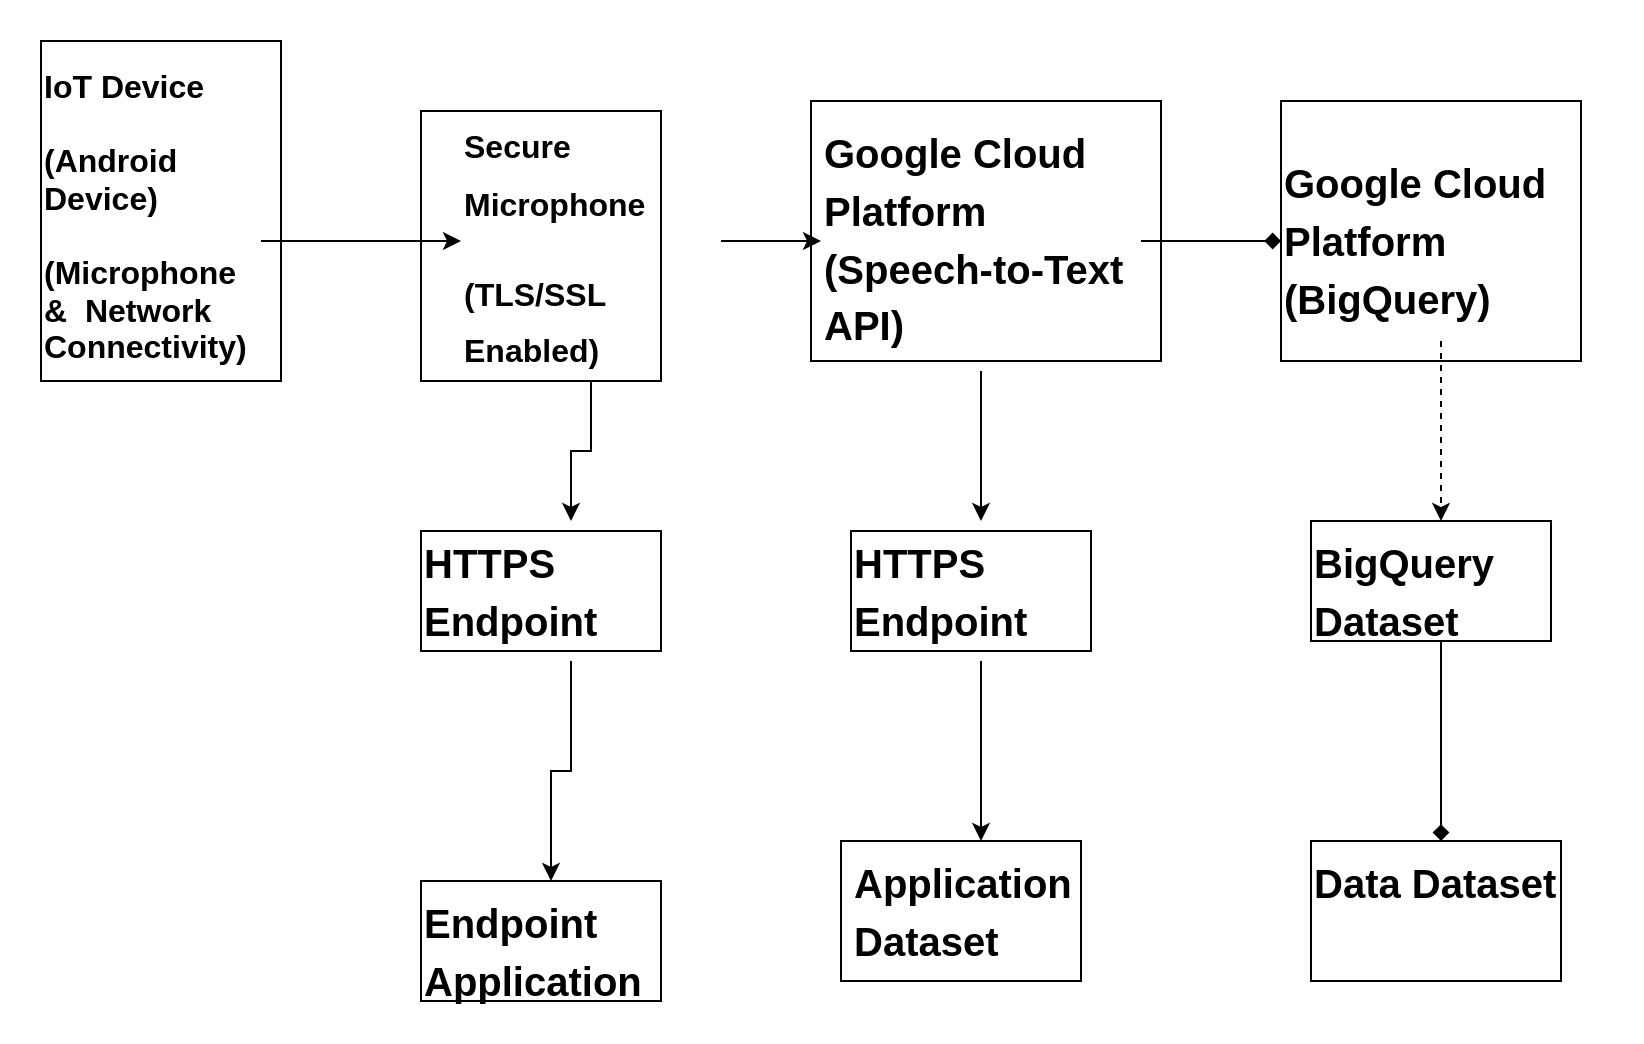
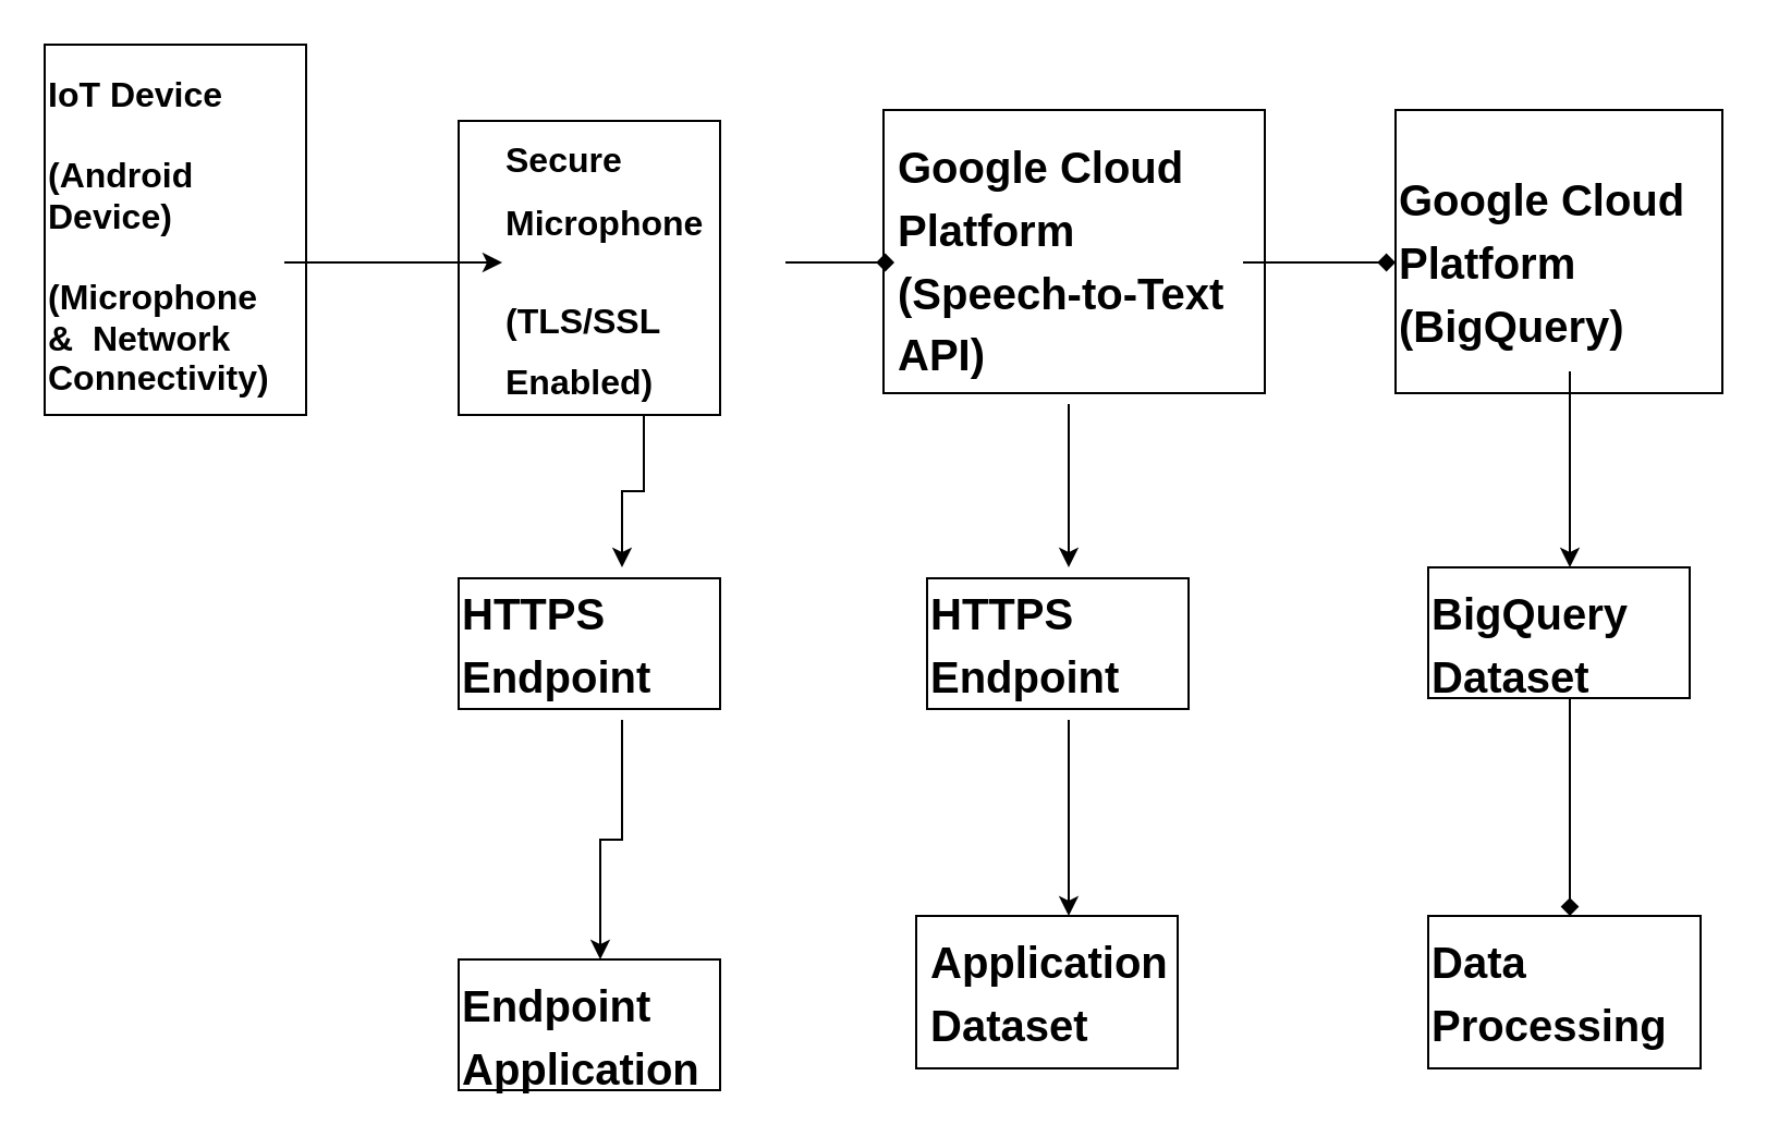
  <mxCell id="0" />
  <mxCell id="1" parent="0" />
  <mxCell id="2" value="" style="rounded=0;whiteSpace=wrap;html=1;" vertex="1" parent="1"><mxGeometry x="640" y="50" width="150" height="130" as="geometry" /></mxCell>
  <mxCell id="3" value="" style="rounded=0;whiteSpace=wrap;html=1;" vertex="1" parent="1"><mxGeometry x="405" y="50" width="175" height="130" as="geometry" /></mxCell>
  <mxCell id="4" value="" style="rounded=0;whiteSpace=wrap;html=1;" vertex="1" parent="1"><mxGeometry x="210" y="55" width="120" height="135" as="geometry" /></mxCell>
  <mxCell id="5" value="" style="rounded=0;whiteSpace=wrap;html=1;" vertex="1" parent="1"><mxGeometry x="20" y="20" width="120" height="170" as="geometry" /></mxCell>
  <mxCell id="6" value="" style="rounded=0;whiteSpace=wrap;html=1;" vertex="1" parent="1"><mxGeometry x="655" y="260" width="120" height="60" as="geometry" /></mxCell>
  <mxCell id="7" value="" style="rounded=0;whiteSpace=wrap;html=1;" vertex="1" parent="1"><mxGeometry x="655" y="420" width="125" height="70" as="geometry" /></mxCell>
  <mxCell id="8" value="" style="rounded=0;whiteSpace=wrap;html=1;" vertex="1" parent="1"><mxGeometry x="420" y="420" width="120" height="70" as="geometry" /></mxCell>
  <mxCell id="9" value="" style="rounded=0;whiteSpace=wrap;html=1;" vertex="1" parent="1"><mxGeometry x="210" y="440" width="120" height="60" as="geometry" /></mxCell>
  <mxCell id="10" value="" style="rounded=0;whiteSpace=wrap;html=1;" vertex="1" parent="1"><mxGeometry x="425" y="265" width="120" height="60" as="geometry" /></mxCell>
  <mxCell id="11" value="" style="rounded=0;whiteSpace=wrap;html=1;" vertex="1" parent="1"><mxGeometry x="210" y="265" width="120" height="60" as="geometry" /></mxCell>
  <mxCell id="12" value="" style="edgeStyle=orthogonalEdgeStyle;rounded=0;orthogonalLoop=1;jettySize=auto;html=1;" edge="1" parent="1" source="13" target="16"><mxGeometry relative="1" as="geometry" /></mxCell>
  <mxCell id="13" value="&lt;h1 style=&quot;margin-top: 0px;&quot;&gt;&lt;span style=&quot;color: windowtext; font-family: Aptos, sans-serif; font-size: 12pt; background-color: initial;&quot;&gt;IoT Device&lt;/span&gt;&lt;/h1&gt;&lt;div&gt;&lt;b&gt;&lt;span class=&quot;MsoSubtleReference&quot;&gt;&lt;span style=&quot;font-size: 12pt; line-height: 115%; font-family: Aptos, sans-serif; color: windowtext; font-variant-numeric: normal !important; font-variant-east-asian: normal !important; font-variant-alternates: normal !important; font-variant-position: normal !important;&quot;&gt;(Android&lt;br&gt;Device)&lt;/span&gt;&lt;/span&gt;&lt;span style=&quot;color: windowtext; font-family: Aptos, sans-serif; font-size: 12pt; background-color: initial;&quot;&gt;&lt;br&gt;&lt;/span&gt;&lt;/b&gt;&lt;/div&gt;&lt;div&gt;&lt;span class=&quot;MsoSubtleReference&quot;&gt;&lt;span style=&quot;font-size: 12pt; line-height: 115%; font-family: Aptos, sans-serif; color: windowtext; font-variant-numeric: normal !important; font-variant-east-asian: normal !important; font-variant-alternates: normal !important; font-variant-position: normal !important;&quot;&gt;&lt;b&gt;&lt;br&gt;&lt;/b&gt;&lt;/span&gt;&lt;/span&gt;&lt;/div&gt;&lt;div&gt;&lt;span class=&quot;MsoSubtleReference&quot;&gt;&lt;span style=&quot;font-size: 12pt; line-height: 115%; font-family: Aptos, sans-serif; color: windowtext; font-variant-numeric: normal !important; font-variant-east-asian: normal !important; font-variant-alternates: normal !important; font-variant-position: normal !important;&quot;&gt;&lt;b&gt;&lt;span class=&quot;MsoSubtleReference&quot;&gt;&lt;span style=&quot;font-size: 12pt; line-height: 115%; color: windowtext; font-variant-numeric: normal !important; font-variant-east-asian: normal !important; font-variant-alternates: normal !important; font-variant-position: normal !important;&quot;&gt;(Microphone&lt;br&gt;&amp;amp;&amp;nbsp; &lt;/span&gt;&lt;/span&gt;&lt;span class=&quot;MsoSubtleReference&quot;&gt;&lt;span style=&quot;font-size: 12pt; line-height: 115%; font-variant-numeric: normal !important; font-variant-east-asian: normal !important; font-variant-alternates: normal !important; font-variant-position: normal !important;&quot;&gt;N&lt;/span&gt;&lt;/span&gt;&lt;span class=&quot;MsoSubtleReference&quot;&gt;&lt;span style=&quot;font-size: 12pt; line-height: 115%; color: windowtext; font-variant-numeric: normal !important; font-variant-east-asian: normal !important; font-variant-alternates: normal !important; font-variant-position: normal !important;&quot;&gt;etwork&lt;br&gt;Connectivity)&lt;/span&gt;&lt;/span&gt;&lt;/b&gt;&lt;br&gt;&lt;/span&gt;&lt;/span&gt;&lt;/div&gt;" style="text;html=1;whiteSpace=wrap;overflow=hidden;rounded=0;movable=0;resizable=0;rotatable=0;deletable=0;editable=0;locked=1;connectable=0;" vertex="1" parent="1"><mxGeometry x="20" y="20" width="110" height="200" as="geometry" /></mxCell>
- <mxCell id="14" value="" style="edgeStyle=orthogonalEdgeStyle;rounded=0;orthogonalLoop=1;jettySize=auto;html=1;" edge="1" parent="1" source="16" target="25"><mxGeometry relative="1" as="geometry" /></mxCell>
+ <mxCell id="14" value="" style="edgeStyle=orthogonalEdgeStyle;rounded=0;orthogonalLoop=1;jettySize=auto;html=1;endArrow=diamond;" edge="1" parent="1" source="16" target="25"><mxGeometry relative="1" as="geometry" /></mxCell>
  <mxCell id="15" value="" style="edgeStyle=orthogonalEdgeStyle;rounded=0;orthogonalLoop=1;jettySize=auto;html=1;" edge="1" parent="1" source="16" target="18"><mxGeometry relative="1" as="geometry" /></mxCell>
  <mxCell id="16" value="&lt;h1 style=&quot;margin-top: 0px;&quot;&gt;&lt;span class=&quot;MsoSubtleReference&quot;&gt;&lt;span style=&quot;font-size: 12pt; line-height: 115%; font-family: Aptos, sans-serif; color: windowtext; font-variant-numeric: normal !important; font-variant-east-asian: normal !important; font-variant-alternates: normal !important; font-variant-position: normal !important;&quot;&gt;Secure&lt;br&gt;Microphone&lt;/span&gt;&lt;/span&gt;&lt;span class=&quot;MsoSubtleReference&quot;&gt;&lt;span style=&quot;font-size: 12pt; line-height: 115%; font-family: Aptos, sans-serif; font-variant-numeric: normal !important; font-variant-east-asian: normal !important; font-variant-alternates: normal !important; font-variant-position: normal !important;&quot;&gt;&amp;nbsp;&lt;/span&gt;&lt;/span&gt;&lt;/h1&gt;&lt;h1 style=&quot;margin-top: 0px;&quot;&gt;&lt;span class=&quot;MsoSubtleReference&quot;&gt;&lt;span style=&quot;font-size: 12pt; line-height: 115%; font-family: Aptos, sans-serif; color: windowtext; font-variant-numeric: normal !important; font-variant-east-asian: normal !important; font-variant-alternates: normal !important; font-variant-position: normal !important;&quot;&gt;(TLS/SSL Enabled)&lt;/span&gt;&lt;/span&gt;&lt;br&gt;&lt;/h1&gt;" style="text;html=1;whiteSpace=wrap;overflow=hidden;rounded=0;" vertex="1" parent="1"><mxGeometry x="230" y="50" width="130" height="140" as="geometry" /></mxCell>
  <mxCell id="17" value="" style="edgeStyle=orthogonalEdgeStyle;rounded=0;orthogonalLoop=1;jettySize=auto;html=1;" edge="1" parent="1" source="18" target="21"><mxGeometry relative="1" as="geometry" /></mxCell>
  <mxCell id="18" value="&lt;h1 style=&quot;margin-top: 0px;&quot;&gt;&lt;font style=&quot;font-size: 20px;&quot;&gt;HTTPS Endpoint&lt;/font&gt;&lt;/h1&gt;" style="text;html=1;whiteSpace=wrap;overflow=hidden;rounded=0;" vertex="1" parent="1"><mxGeometry x="210" y="260" width="150" height="70" as="geometry" /></mxCell>
  <mxCell id="19" value="" style="edgeStyle=orthogonalEdgeStyle;rounded=0;orthogonalLoop=1;jettySize=auto;html=1;" edge="1" parent="1" source="20" target="22"><mxGeometry relative="1" as="geometry" /></mxCell>
  <mxCell id="20" value="&lt;h1 style=&quot;margin-top: 0px;&quot;&gt;&lt;font style=&quot;font-size: 20px;&quot;&gt;HTTPS Endpoint&lt;/font&gt;&lt;/h1&gt;" style="text;html=1;whiteSpace=wrap;overflow=hidden;rounded=0;" vertex="1" parent="1"><mxGeometry x="425" y="260" width="130" height="70" as="geometry" /></mxCell>
  <mxCell id="21" value="&lt;h1 style=&quot;margin-top: 0px;&quot;&gt;&lt;font style=&quot;font-size: 20px;&quot;&gt;Endpoint Application&lt;/font&gt;&lt;/h1&gt;" style="text;html=1;whiteSpace=wrap;overflow=hidden;rounded=0;" vertex="1" parent="1"><mxGeometry x="210" y="440" width="130" height="60" as="geometry" /></mxCell>
  <mxCell id="22" value="&lt;h1 style=&quot;margin-top: 0px;&quot;&gt;&lt;font style=&quot;font-size: 20px;&quot;&gt;Application Dataset&lt;/font&gt;&lt;/h1&gt;" style="text;html=1;whiteSpace=wrap;overflow=hidden;rounded=0;" vertex="1" parent="1"><mxGeometry x="425" y="420" width="130" height="60" as="geometry" /></mxCell>
  <mxCell id="23" value="" style="edgeStyle=orthogonalEdgeStyle;rounded=0;orthogonalLoop=1;jettySize=auto;html=1;endArrow=diamond;" edge="1" parent="1" source="25" target="27"><mxGeometry relative="1" as="geometry" /></mxCell>
  <mxCell id="24" value="" style="edgeStyle=orthogonalEdgeStyle;rounded=0;orthogonalLoop=1;jettySize=auto;html=1;" edge="1" parent="1" source="25" target="20"><mxGeometry relative="1" as="geometry" /></mxCell>
  <mxCell id="25" value="&lt;h1 style=&quot;margin-top: 0px;&quot;&gt;&lt;font style=&quot;font-size: 20px;&quot;&gt;Google Cloud Platform (Speech-to-Text API)&lt;/font&gt;&lt;/h1&gt;" style="text;html=1;whiteSpace=wrap;overflow=hidden;rounded=0;" vertex="1" parent="1"><mxGeometry x="410" y="55" width="160" height="130" as="geometry" /></mxCell>
- <mxCell id="26" value="" style="edgeStyle=orthogonalEdgeStyle;rounded=0;orthogonalLoop=1;jettySize=auto;html=1;dashed=1;" edge="1" parent="1" source="27" target="29"><mxGeometry relative="1" as="geometry" /></mxCell>
+ <mxCell id="26" value="" style="edgeStyle=orthogonalEdgeStyle;rounded=0;orthogonalLoop=1;jettySize=auto;html=1;" edge="1" parent="1" source="27" target="29"><mxGeometry relative="1" as="geometry" /></mxCell>
  <mxCell id="27" value="&lt;h1 style=&quot;margin-top: 0px;&quot;&gt;&lt;font style=&quot;font-size: 20px;&quot;&gt;Google Cloud Platform (BigQuery)&lt;/font&gt;&lt;/h1&gt;" style="text;html=1;whiteSpace=wrap;overflow=hidden;rounded=0;" vertex="1" parent="1"><mxGeometry x="640" y="70" width="160" height="100" as="geometry" /></mxCell>
  <mxCell id="28" value="" style="edgeStyle=orthogonalEdgeStyle;rounded=0;orthogonalLoop=1;jettySize=auto;html=1;endArrow=diamond;" edge="1" parent="1" source="29" target="30"><mxGeometry relative="1" as="geometry" /></mxCell>
  <mxCell id="29" value="&lt;h1 style=&quot;margin-top: 0px;&quot;&gt;&lt;font style=&quot;font-size: 20px;&quot;&gt;BigQuery Dataset&lt;/font&gt;&lt;/h1&gt;" style="text;html=1;whiteSpace=wrap;overflow=hidden;rounded=0;" vertex="1" parent="1"><mxGeometry x="655" y="260" width="130" height="60" as="geometry" /></mxCell>
- <mxCell id="30" value="&lt;h1 style=&quot;margin-top: 0px;&quot;&gt;&lt;font style=&quot;font-size: 20px;&quot;&gt;Data Dataset&lt;/font&gt;&lt;/h1&gt;" style="text;html=1;whiteSpace=wrap;overflow=hidden;rounded=0;" vertex="1" parent="1"><mxGeometry x="655" y="420" width="130" height="60" as="geometry" /></mxCell>
+ <mxCell id="30" value="&lt;h1 style=&quot;margin-top: 0px;&quot;&gt;&lt;font style=&quot;font-size: 20px;&quot;&gt;Data Processing&lt;/font&gt;&lt;/h1&gt;" style="text;html=1;whiteSpace=wrap;overflow=hidden;rounded=0;" vertex="1" parent="1"><mxGeometry x="655" y="420" width="130" height="60" as="geometry" /></mxCell>
  <mxCell id="31" style="edgeStyle=orthogonalEdgeStyle;rounded=0;orthogonalLoop=1;jettySize=auto;html=1;exitX=0.5;exitY=1;exitDx=0;exitDy=0;" edge="1" parent="1" source="20" target="20"><mxGeometry relative="1" as="geometry" /></mxCell>
